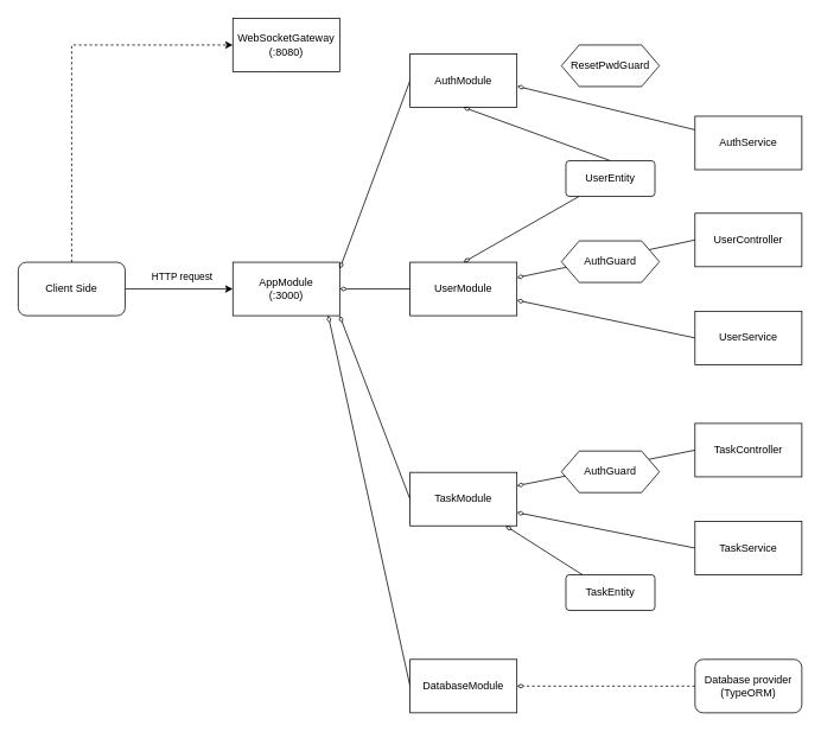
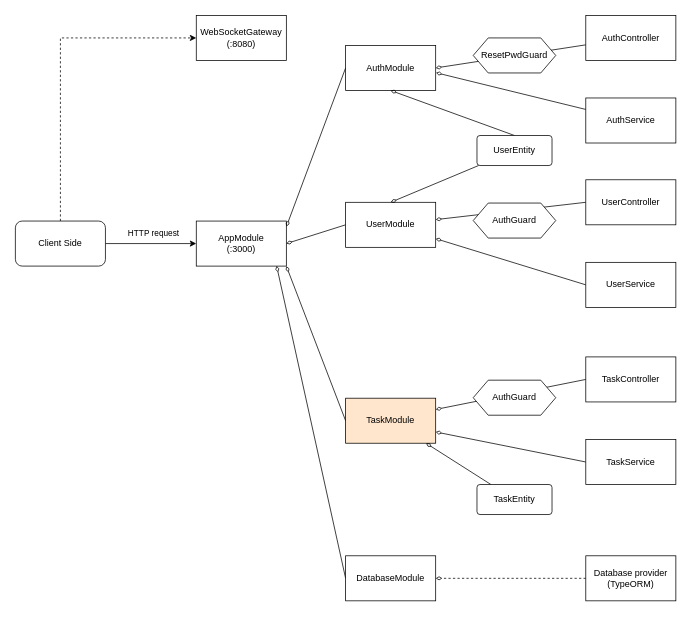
  <mxCell id="0" />
  <mxCell id="1" parent="0" />
  <mxCell id="2" style="edgeStyle=orthogonalEdgeStyle;rounded=0;orthogonalLoop=1;jettySize=auto;html=1;entryX=0;entryY=0.5;entryDx=0;entryDy=0;" edge="1" parent="1" source="5" target="6"><mxGeometry relative="1" as="geometry" /></mxCell>
  <mxCell id="3" value="HTTP request" style="edgeLabel;html=1;align=center;verticalAlign=middle;resizable=0;points=[];" vertex="1" connectable="0" parent="2"><mxGeometry x="-0.314" y="2" relative="1" as="geometry"><mxPoint x="21.43" y="-12" as="offset" /></mxGeometry></mxCell>
  <mxCell id="4" style="edgeStyle=orthogonalEdgeStyle;rounded=0;orthogonalLoop=1;jettySize=auto;html=1;entryX=0;entryY=0.5;entryDx=0;entryDy=0;dashed=1;" edge="1" parent="1" source="5" target="7"><mxGeometry relative="1" as="geometry"><mxPoint x="260" y="40" as="targetPoint" /><Array as="points"><mxPoint x="80" y="50" /></Array></mxGeometry></mxCell>
  <mxCell id="5" value="Client Side" style="rounded=1;whiteSpace=wrap;html=1;" vertex="1" parent="1"><mxGeometry x="20" y="294" width="120" height="60" as="geometry" /></mxCell>
  <mxCell id="6" value="AppModule&lt;br&gt;(:3000)" style="rounded=0;whiteSpace=wrap;html=1;" vertex="1" parent="1"><mxGeometry x="261" y="294" width="120" height="60" as="geometry" /></mxCell>
  <mxCell id="7" value="WebSocketGateway&lt;br&gt;(:8080)" style="rounded=0;whiteSpace=wrap;html=1;" vertex="1" parent="1"><mxGeometry x="261" width="120" height="60" as="geometry" y="20" /></mxCell>
  <mxCell id="8" style="edgeStyle=none;rounded=0;orthogonalLoop=1;jettySize=auto;html=1;exitX=0;exitY=0.5;exitDx=0;exitDy=0;entryX=1;entryY=0.5;entryDx=0;entryDy=0;endArrow=diamondThin;endFill=0;" edge="1" parent="1" source="9" target="6"><mxGeometry relative="1" as="geometry" /></mxCell>
- <mxCell id="9" value="UserModule" style="rounded=0;whiteSpace=wrap;html=1;" vertex="1" parent="1"><mxGeometry x="460" y="294" width="120" height="60" as="geometry" /></mxCell>
+ <mxCell id="9" value="UserModule" style="rounded=0;whiteSpace=wrap;html=1;" vertex="1" parent="1"><mxGeometry x="460" y="269" width="120" height="60" as="geometry" /></mxCell>
  <mxCell id="10" style="edgeStyle=none;rounded=0;orthogonalLoop=1;jettySize=auto;html=1;exitX=0;exitY=0.5;exitDx=0;exitDy=0;entryX=1.001;entryY=0.122;entryDx=0;entryDy=0;entryPerimeter=0;endArrow=diamondThin;endFill=0;" edge="1" parent="1" source="11" target="6"><mxGeometry relative="1" as="geometry" /></mxCell>
  <mxCell id="11" value="AuthModule" style="rounded=0;whiteSpace=wrap;html=1;" vertex="1" parent="1"><mxGeometry x="460" y="60" width="120" height="60" as="geometry" /></mxCell>
  <mxCell id="12" style="edgeStyle=none;rounded=0;orthogonalLoop=1;jettySize=auto;html=1;exitX=0;exitY=0.5;exitDx=0;exitDy=0;entryX=1;entryY=1;entryDx=0;entryDy=0;endArrow=diamondThin;endFill=0;" edge="1" parent="1" source="13" target="6"><mxGeometry relative="1" as="geometry" /></mxCell>
- <mxCell id="13" value="TaskModule" style="rounded=0;whiteSpace=wrap;html=1;" vertex="1" parent="1"><mxGeometry x="460" y="530" width="120" height="60" as="geometry" /></mxCell>
+ <mxCell id="13" value="TaskModule" style="rounded=0;whiteSpace=wrap;html=1;fillColor=#ffe6cc;" vertex="1" parent="1"><mxGeometry x="460" y="530" width="120" height="60" as="geometry" /></mxCell>
  <mxCell id="14" style="edgeStyle=none;rounded=0;orthogonalLoop=1;jettySize=auto;html=1;exitX=0;exitY=0.5;exitDx=0;exitDy=0;entryX=0.892;entryY=0.994;entryDx=0;entryDy=0;entryPerimeter=0;endArrow=diamondThin;endFill=0;" edge="1" parent="1" source="15" target="6"><mxGeometry relative="1" as="geometry" /></mxCell>
  <mxCell id="15" value="DatabaseModule" style="rounded=0;whiteSpace=wrap;html=1;" vertex="1" parent="1"><mxGeometry x="460" y="740" width="120" height="60" as="geometry" /></mxCell>
  <mxCell id="16" style="edgeStyle=none;rounded=0;orthogonalLoop=1;jettySize=auto;html=1;entryX=1.003;entryY=0.606;entryDx=0;entryDy=0;entryPerimeter=0;endArrow=diamondThin;endFill=0;" edge="1" parent="1" source="17" target="11"><mxGeometry relative="1" as="geometry" /></mxCell>
  <mxCell id="17" value="AuthService" style="rounded=0;whiteSpace=wrap;html=1;" vertex="1" parent="1"><mxGeometry x="780" y="130" width="120" height="60" as="geometry" /></mxCell>
+ <mxCell id="18" style="rounded=0;orthogonalLoop=1;jettySize=auto;html=1;entryX=1;entryY=0.5;entryDx=0;entryDy=0;endArrow=diamondThin;endFill=0;" edge="1" parent="1" source="19" target="11"><mxGeometry relative="1" as="geometry" /></mxCell>
+ <mxCell id="19" value="AuthController" style="rounded=0;whiteSpace=wrap;html=1;" vertex="1" parent="1"><mxGeometry x="780" width="120" height="60" as="geometry" y="20" /></mxCell>
  <mxCell id="20" value="ResetPwdGuard" style="shape=hexagon;perimeter=hexagonPerimeter2;whiteSpace=wrap;html=1;fixedSize=1;" vertex="1" parent="1"><mxGeometry x="630" y="50" width="110" height="46.67" as="geometry" /></mxCell>
  <mxCell id="21" style="edgeStyle=none;rounded=0;orthogonalLoop=1;jettySize=auto;html=1;exitX=0;exitY=0.5;exitDx=0;exitDy=0;endArrow=diamondThin;endFill=0;" edge="1" parent="1" source="22" target="9"><mxGeometry relative="1" as="geometry" /></mxCell>
  <mxCell id="22" value="UserService" style="rounded=0;whiteSpace=wrap;html=1;" vertex="1" parent="1"><mxGeometry x="780" y="349" width="120" height="60" as="geometry" /></mxCell>
  <mxCell id="23" style="edgeStyle=none;rounded=0;orthogonalLoop=1;jettySize=auto;html=1;exitX=0;exitY=0.5;exitDx=0;exitDy=0;endArrow=diamondThin;endFill=0;" edge="1" parent="1" source="24" target="9"><mxGeometry relative="1" as="geometry" /></mxCell>
  <mxCell id="24" value="UserController" style="rounded=0;whiteSpace=wrap;html=1;" vertex="1" parent="1"><mxGeometry x="780" y="239" width="120" height="60" as="geometry" /></mxCell>
  <mxCell id="25" value="AuthGuard" style="shape=hexagon;perimeter=hexagonPerimeter2;whiteSpace=wrap;html=1;fixedSize=1;" vertex="1" parent="1"><mxGeometry x="630" y="270" width="110" height="46.67" as="geometry" /></mxCell>
  <mxCell id="26" style="edgeStyle=none;rounded=0;orthogonalLoop=1;jettySize=auto;html=1;exitX=0;exitY=0.5;exitDx=0;exitDy=0;entryX=1;entryY=0.75;entryDx=0;entryDy=0;endArrow=diamondThin;endFill=0;" edge="1" parent="1" source="27" target="13"><mxGeometry relative="1" as="geometry" /></mxCell>
  <mxCell id="27" value="TaskService" style="rounded=0;whiteSpace=wrap;html=1;" vertex="1" parent="1"><mxGeometry x="780" y="585" width="120" height="60" as="geometry" /></mxCell>
  <mxCell id="28" style="edgeStyle=none;rounded=0;orthogonalLoop=1;jettySize=auto;html=1;exitX=0;exitY=0.5;exitDx=0;exitDy=0;entryX=1;entryY=0.25;entryDx=0;entryDy=0;endArrow=diamondThin;endFill=0;" edge="1" parent="1" source="29" target="13"><mxGeometry relative="1" as="geometry" /></mxCell>
  <mxCell id="29" value="TaskController" style="rounded=0;whiteSpace=wrap;html=1;" vertex="1" parent="1"><mxGeometry x="780" y="475" width="120" height="60" as="geometry" /></mxCell>
  <mxCell id="30" value="AuthGuard" style="shape=hexagon;perimeter=hexagonPerimeter2;whiteSpace=wrap;html=1;fixedSize=1;" vertex="1" parent="1"><mxGeometry x="630" y="506" width="110" height="46.67" as="geometry" /></mxCell>
  <mxCell id="31" style="edgeStyle=none;rounded=0;orthogonalLoop=1;jettySize=auto;html=1;exitX=0;exitY=0.5;exitDx=0;exitDy=0;endArrow=diamondThin;endFill=0;dashed=1;" edge="1" parent="1" source="32" target="15"><mxGeometry relative="1" as="geometry" /></mxCell>
- <mxCell id="32" value="Database provider&lt;br&gt;(TypeORM)" style="whiteSpace=wrap;html=1;rounded=1;" vertex="1" parent="1"><mxGeometry x="780" y="740" width="120" height="60" as="geometry" /></mxCell>
+ <mxCell id="32" value="Database provider&lt;br&gt;(TypeORM)" style="rounded=0;whiteSpace=wrap;html=1;" vertex="1" parent="1"><mxGeometry x="780" y="740" width="120" height="60" as="geometry" /></mxCell>
  <mxCell id="33" style="edgeStyle=none;rounded=0;orthogonalLoop=1;jettySize=auto;html=1;exitX=0.5;exitY=0;exitDx=0;exitDy=0;entryX=0.5;entryY=1;entryDx=0;entryDy=0;endArrow=diamondThin;endFill=0;" edge="1" parent="1" source="35" target="11"><mxGeometry relative="1" as="geometry" /></mxCell>
  <mxCell id="34" style="edgeStyle=none;rounded=0;orthogonalLoop=1;jettySize=auto;html=1;entryX=0.5;entryY=0;entryDx=0;entryDy=0;endArrow=diamondThin;endFill=0;" edge="1" parent="1" source="35" target="9"><mxGeometry relative="1" as="geometry" /></mxCell>
  <mxCell id="35" value="UserEntity" style="rounded=1;arcSize=10;whiteSpace=wrap;html=1;align=center;" vertex="1" parent="1"><mxGeometry x="635" y="180" width="100" height="40" as="geometry" /></mxCell>
  <mxCell id="36" style="edgeStyle=none;rounded=0;orthogonalLoop=1;jettySize=auto;html=1;endArrow=diamondThin;endFill=0;" edge="1" parent="1" source="37" target="13"><mxGeometry relative="1" as="geometry" /></mxCell>
  <mxCell id="37" value="TaskEntity" style="rounded=1;arcSize=10;whiteSpace=wrap;html=1;align=center;" vertex="1" parent="1"><mxGeometry x="635" y="645" width="100" height="40" as="geometry" /></mxCell>
